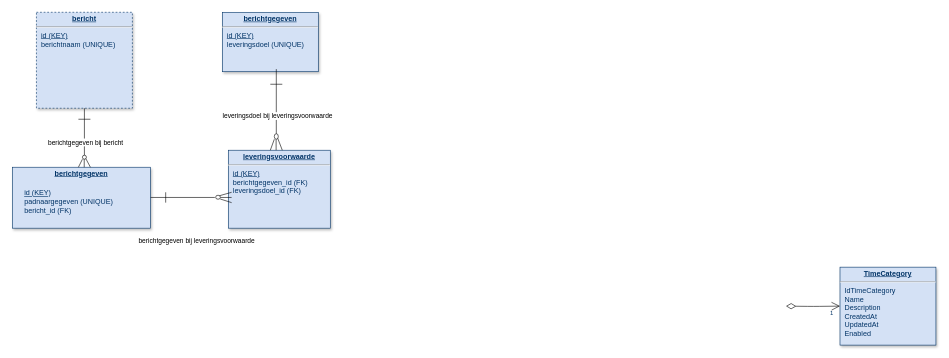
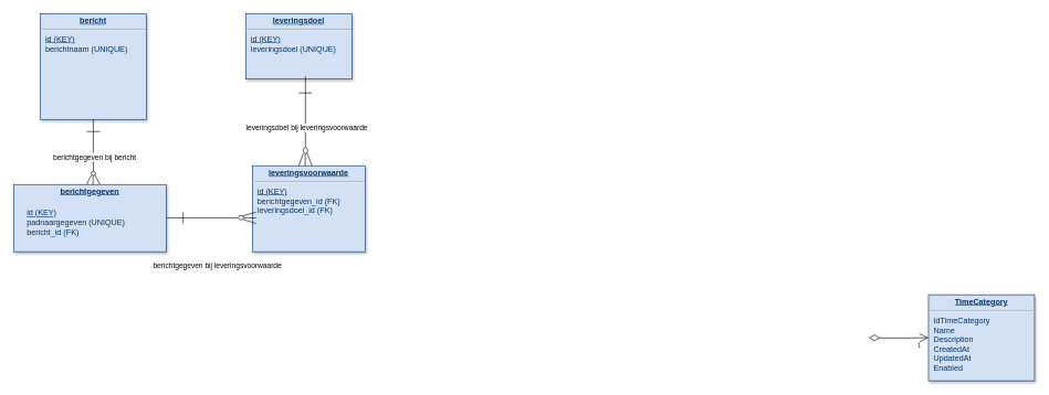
  <mxCell id="0" />
  <mxCell id="1" parent="0" />
  <mxCell id="2" value="&lt;p style=&quot;margin: 0px ; margin-top: 4px ; text-align: center ; text-decoration: underline&quot;&gt;&lt;b&gt;berichtgegeven&lt;/b&gt;&lt;/p&gt;&lt;p style=&quot;margin: 0px ; margin-top: 4px ; text-align: center ; text-decoration: underline&quot;&gt;&lt;b&gt;&lt;br&gt;&lt;/b&gt;&lt;/p&gt;&amp;nbsp; &amp;nbsp; &amp;nbsp; &lt;u&gt;id (KEY)&lt;br&gt;&lt;/u&gt;&lt;span&gt;&amp;nbsp; &amp;nbsp; &amp;nbsp;&amp;nbsp;padnaargegeven (UNIQUE)&lt;u&gt;&lt;br&gt;&lt;/u&gt;&lt;/span&gt;&amp;nbsp; &amp;nbsp; &amp;nbsp; bericht_id (FK)&lt;br&gt;&lt;p style=&quot;margin: 0px ; margin-top: 4px ; text-align: center ; text-decoration: underline&quot;&gt;&lt;b&gt;&lt;br&gt;&lt;/b&gt;&lt;/p&gt;&lt;p style=&quot;margin: 0px ; margin-top: 4px ; text-align: center ; text-decoration: underline&quot;&gt;&lt;br&gt;&lt;/p&gt;" style="verticalAlign=top;align=left;overflow=fill;fontSize=12;fontFamily=Helvetica;html=1;strokeColor=#003366;shadow=1;fillColor=#D4E1F5;fontColor=#003366" parent="1" vertex="1"><mxGeometry x="20" y="278.36" width="230" height="101.64" as="geometry" /></mxCell>
  <mxCell id="3" value="&lt;p style=&quot;margin: 0px; margin-top: 4px; text-align: center; text-decoration: underline;&quot;&gt;&lt;strong&gt;TimeCategory&lt;/strong&gt;&lt;/p&gt;&lt;hr /&gt;&lt;p style=&quot;margin: 0px; margin-left: 8px;&quot;&gt;IdTimeCategory&lt;/p&gt;&lt;p style=&quot;margin: 0px; margin-left: 8px;&quot;&gt;Name&lt;/p&gt;&lt;p style=&quot;margin: 0px; margin-left: 8px;&quot;&gt;Description&lt;/p&gt;&lt;p style=&quot;margin: 0px; margin-left: 8px;&quot;&gt;CreatedAt&lt;/p&gt;&lt;p style=&quot;margin: 0px; margin-left: 8px;&quot;&gt;UpdatedAt&lt;/p&gt;&lt;p style=&quot;margin: 0px; margin-left: 8px;&quot;&gt;Enabled&lt;/p&gt;" style="verticalAlign=top;align=left;overflow=fill;fontSize=12;fontFamily=Helvetica;html=1;strokeColor=#003366;shadow=1;fillColor=#D4E1F5;fontColor=#003366" parent="1" vertex="1"><mxGeometry x="1400" y="445" width="160" height="130" as="geometry" /></mxCell>
  <mxCell id="4" value="" style="endArrow=open;endSize=12;startArrow=diamondThin;startSize=14;startFill=0;edgeStyle=orthogonalEdgeStyle" parent="1" target="3" edge="1"><mxGeometry x="1309.36" y="540" as="geometry"><mxPoint x="1310" y="510" as="sourcePoint" /><mxPoint x="1449.36" y="530" as="targetPoint" /></mxGeometry></mxCell>
  <mxCell id="5" value="1" style="resizable=0;align=right;verticalAlign=top;labelBackgroundColor=#ffffff;fontSize=10;strokeColor=#003366;shadow=1;fillColor=#D4E1F5;fontColor=#003366" parent="4" connectable="0" vertex="1"><mxGeometry x="1" relative="1" as="geometry"><mxPoint x="-10" as="offset" /></mxGeometry></mxCell>
  <mxCell id="6" value="" style="group" parent="1" vertex="1" connectable="0"><mxGeometry x="60" y="20" width="160" height="258.36" as="geometry" /></mxCell>
- <mxCell id="7" value="&lt;p style=&quot;margin: 0px ; margin-top: 4px ; text-align: center ; text-decoration: underline&quot;&gt;&lt;strong&gt;bericht&lt;/strong&gt;&lt;/p&gt;&lt;hr&gt;&lt;p style=&quot;margin: 0px ; margin-left: 8px&quot;&gt;&lt;u&gt;id (KEY)&lt;/u&gt;&lt;/p&gt;&lt;p style=&quot;margin: 0px ; margin-left: 8px&quot;&gt;&lt;span&gt;berichtnaam (UNIQUE)&lt;/span&gt;&lt;/p&gt;" style="verticalAlign=top;align=left;overflow=fill;fontSize=12;fontFamily=Helvetica;html=1;strokeColor=#003366;shadow=1;fillColor=#D4E1F5;fontColor=#003366;dashed=1;" parent="6" vertex="1"><mxGeometry width="160" height="160" as="geometry" /></mxCell>
+ <mxCell id="7" value="&lt;p style=&quot;margin: 0px ; margin-top: 4px ; text-align: center ; text-decoration: underline&quot;&gt;&lt;strong&gt;bericht&lt;/strong&gt;&lt;/p&gt;&lt;hr&gt;&lt;p style=&quot;margin: 0px ; margin-left: 8px&quot;&gt;&lt;u&gt;id (KEY)&lt;/u&gt;&lt;/p&gt;&lt;p style=&quot;margin: 0px ; margin-left: 8px&quot;&gt;&lt;span&gt;berichtnaam (UNIQUE)&lt;/span&gt;&lt;/p&gt;" style="verticalAlign=top;align=left;overflow=fill;fontSize=12;fontFamily=Helvetica;html=1;strokeColor=#003366;shadow=1;fillColor=#D4E1F5;fontColor=#003366" parent="6" vertex="1"><mxGeometry width="160" height="160" as="geometry" /></mxCell>
  <mxCell id="8" value="" style="group" parent="6" vertex="1" connectable="0"><mxGeometry x="70.0" y="178.36" width="20" height="80.0" as="geometry" /></mxCell>
  <mxCell id="9" value="" style="group" parent="8" vertex="1" connectable="0"><mxGeometry y="60" width="20" height="20" as="geometry" /></mxCell>
  <mxCell id="10" value="" style="endArrow=none;html=1;" parent="9" edge="1"><mxGeometry width="50" height="50" relative="1" as="geometry"><mxPoint y="20" as="sourcePoint" /><mxPoint x="6.667" y="6.667" as="targetPoint" /></mxGeometry></mxCell>
  <mxCell id="11" value="" style="endArrow=none;html=1;" parent="9" edge="1"><mxGeometry width="50" height="50" relative="1" as="geometry"><mxPoint x="9.667" y="20" as="sourcePoint" /><mxPoint x="9.667" y="6.667" as="targetPoint" /></mxGeometry></mxCell>
  <mxCell id="12" value="" style="ellipse;whiteSpace=wrap;html=1;" parent="9" vertex="1"><mxGeometry x="6.667" width="6.667" height="6.667" as="geometry" /></mxCell>
  <mxCell id="13" value="" style="endArrow=none;html=1;entryX=1;entryY=1;entryDx=0;entryDy=0;" parent="9" target="12" edge="1"><mxGeometry width="50" height="50" relative="1" as="geometry"><mxPoint x="20" y="20" as="sourcePoint" /><mxPoint x="13.333" y="13.333" as="targetPoint" /></mxGeometry></mxCell>
  <mxCell id="14" value="" style="group" parent="8" vertex="1" connectable="0"><mxGeometry width="20" height="60" as="geometry" /></mxCell>
  <mxCell id="15" value="" style="endArrow=none;html=1;exitX=0.5;exitY=0;exitDx=0;exitDy=0;entryX=0.5;entryY=1;entryDx=0;entryDy=0;" parent="14" target="7" edge="1"><mxGeometry width="50" height="50" relative="1" as="geometry"><mxPoint x="10" y="60" as="sourcePoint" /><mxPoint x="590" y="-140" as="targetPoint" /></mxGeometry></mxCell>
  <mxCell id="16" value="berichtgegeven bij bericht" style="edgeLabel;html=1;align=center;verticalAlign=middle;resizable=0;points=[];" parent="15" vertex="1" connectable="0"><mxGeometry x="-0.434" y="-1" relative="1" as="geometry"><mxPoint as="offset" /></mxGeometry></mxCell>
  <mxCell id="17" value="" style="endArrow=none;html=1;" parent="14" edge="1"><mxGeometry width="50" height="50" relative="1" as="geometry"><mxPoint as="sourcePoint" /><mxPoint x="20" as="targetPoint" /></mxGeometry></mxCell>
  <mxCell id="18" value="" style="group" parent="1" vertex="1" connectable="0"><mxGeometry x="370" y="20" width="160" height="160" as="geometry" /></mxCell>
- <mxCell id="19" value="&lt;p style=&quot;margin: 0px ; margin-top: 4px ; text-align: center ; text-decoration: underline&quot;&gt;&lt;b&gt;berichtgegeven&lt;/b&gt;&lt;/p&gt;&lt;hr&gt;&lt;p style=&quot;margin: 0px ; margin-left: 8px&quot;&gt;&lt;u&gt;id (KEY)&lt;/u&gt;&lt;/p&gt;&lt;p style=&quot;margin: 0px ; margin-left: 8px&quot;&gt;&lt;span&gt;leveringsdoel (UNIQUE)&lt;/span&gt;&lt;/p&gt;" style="verticalAlign=top;align=left;overflow=fill;fontSize=12;fontFamily=Helvetica;html=1;strokeColor=#003366;shadow=1;fillColor=#D4E1F5;fontColor=#003366" parent="18" vertex="1"><mxGeometry width="160" height="99.087" as="geometry" /></mxCell>
+ <mxCell id="19" value="&lt;p style=&quot;margin: 0px ; margin-top: 4px ; text-align: center ; text-decoration: underline&quot;&gt;&lt;b&gt;leveringsdoel&lt;/b&gt;&lt;/p&gt;&lt;hr&gt;&lt;p style=&quot;margin: 0px ; margin-left: 8px&quot;&gt;&lt;u&gt;id (KEY)&lt;/u&gt;&lt;/p&gt;&lt;p style=&quot;margin: 0px ; margin-left: 8px&quot;&gt;&lt;span&gt;leveringsdoel (UNIQUE)&lt;/span&gt;&lt;/p&gt;" style="verticalAlign=top;align=left;overflow=fill;fontSize=12;fontFamily=Helvetica;html=1;strokeColor=#003366;shadow=1;fillColor=#D4E1F5;fontColor=#003366" parent="18" vertex="1"><mxGeometry width="160" height="99.087" as="geometry" /></mxCell>
  <mxCell id="20" value="" style="group" parent="1" vertex="1" connectable="0"><mxGeometry x="380" y="250" width="170" height="160" as="geometry" /></mxCell>
  <mxCell id="21" value="&lt;p style=&quot;margin: 0px ; margin-top: 4px ; text-align: center ; text-decoration: underline&quot;&gt;&lt;b&gt;leveringsvoorwaarde&lt;/b&gt;&lt;/p&gt;&lt;hr&gt;&lt;p style=&quot;margin: 0px ; margin-left: 8px&quot;&gt;&lt;u&gt;id (KEY)&lt;/u&gt;&lt;/p&gt;&lt;p style=&quot;margin: 0px ; margin-left: 8px&quot;&gt;&lt;span&gt;berichtgegeven_id (FK)&lt;/span&gt;&lt;/p&gt;&lt;p style=&quot;margin: 0px ; margin-left: 8px&quot;&gt;&lt;span&gt;leveringsdoel_id (FK)&lt;/span&gt;&lt;/p&gt;" style="verticalAlign=top;align=left;overflow=fill;fontSize=12;fontFamily=Helvetica;html=1;strokeColor=#003366;shadow=1;fillColor=#D4E1F5;fontColor=#003366" parent="20" vertex="1"><mxGeometry width="170" height="130" as="geometry" /></mxCell>
  <mxCell id="22" value="" style="group" parent="1" vertex="1" connectable="0"><mxGeometry x="450" y="140" width="20" height="110" as="geometry" /></mxCell>
  <mxCell id="23" value="" style="group" parent="22" vertex="1" connectable="0"><mxGeometry y="82.5" width="20" height="27.5" as="geometry" /></mxCell>
  <mxCell id="24" value="" style="endArrow=none;html=1;" parent="23" edge="1"><mxGeometry width="50" height="50" relative="1" as="geometry"><mxPoint y="27.5" as="sourcePoint" /><mxPoint x="6.667" y="9.167" as="targetPoint" /></mxGeometry></mxCell>
  <mxCell id="25" value="" style="endArrow=none;html=1;" parent="23" edge="1"><mxGeometry width="50" height="50" relative="1" as="geometry"><mxPoint x="9.667" y="27.5" as="sourcePoint" /><mxPoint x="9.667" y="9.167" as="targetPoint" /></mxGeometry></mxCell>
  <mxCell id="26" value="" style="ellipse;whiteSpace=wrap;html=1;" parent="23" vertex="1"><mxGeometry x="6.667" width="6.667" height="9.167" as="geometry" /></mxCell>
  <mxCell id="27" value="" style="endArrow=none;html=1;entryX=1;entryY=1;entryDx=0;entryDy=0;" parent="23" target="26" edge="1"><mxGeometry width="50" height="50" relative="1" as="geometry"><mxPoint x="20" y="27.5" as="sourcePoint" /><mxPoint x="13.333" y="18.333" as="targetPoint" /></mxGeometry></mxCell>
  <mxCell id="28" value="" style="group" parent="22" vertex="1" connectable="0"><mxGeometry width="20" height="82.5" as="geometry" /></mxCell>
  <mxCell id="29" value="" style="endArrow=none;html=1;exitX=0.5;exitY=0;exitDx=0;exitDy=0;entryX=0.5;entryY=1;entryDx=0;entryDy=0;" parent="28" edge="1"><mxGeometry width="50" height="50" relative="1" as="geometry"><mxPoint x="10" y="82.5" as="sourcePoint" /><mxPoint x="10" y="-25.245" as="targetPoint" /></mxGeometry></mxCell>
  <mxCell id="30" value="leveringsdoel bij leveringsvoorwaarde" style="edgeLabel;html=1;align=center;verticalAlign=middle;resizable=0;points=[];" parent="29" vertex="1" connectable="0"><mxGeometry x="-0.434" y="-1" relative="1" as="geometry"><mxPoint as="offset" /></mxGeometry></mxCell>
  <mxCell id="31" value="" style="endArrow=none;html=1;" parent="28" edge="1"><mxGeometry width="50" height="50" relative="1" as="geometry"><mxPoint as="sourcePoint" /><mxPoint x="20" as="targetPoint" /></mxGeometry></mxCell>
  <mxCell id="32" value="" style="group;rotation=-90;" parent="1" vertex="1" connectable="0"><mxGeometry x="312.5" y="287.5" width="20" height="95" as="geometry" /></mxCell>
  <mxCell id="33" value="" style="group;rotation=-90;" parent="32" vertex="1" connectable="0"><mxGeometry x="49" y="29.191" width="20" height="23.75" as="geometry" /></mxCell>
  <mxCell id="34" value="" style="endArrow=none;html=1;" parent="33" edge="1"><mxGeometry width="50" height="50" relative="1" as="geometry"><mxPoint x="24" y="20.727" as="sourcePoint" /><mxPoint x="5" y="14.682" as="targetPoint" /></mxGeometry></mxCell>
  <mxCell id="35" value="" style="endArrow=none;html=1;" parent="33" edge="1"><mxGeometry width="50" height="50" relative="1" as="geometry"><mxPoint x="24" y="12.091" as="sourcePoint" /><mxPoint x="5" y="12.091" as="targetPoint" /></mxGeometry></mxCell>
  <mxCell id="36" value="" style="ellipse;whiteSpace=wrap;html=1;rotation=-90;" parent="33" vertex="1"><mxGeometry x="-2" y="7.773" width="6.667" height="7.917" as="geometry" /></mxCell>
  <mxCell id="37" value="" style="endArrow=none;html=1;entryX=1;entryY=1;entryDx=0;entryDy=0;" parent="33" target="36" edge="1"><mxGeometry width="50" height="50" relative="1" as="geometry"><mxPoint x="24" y="3.455" as="sourcePoint" /><mxPoint x="15" y="8.636" as="targetPoint" /></mxGeometry></mxCell>
  <mxCell id="38" value="" style="group;rotation=-90;" parent="32" vertex="1" connectable="0"><mxGeometry x="-6" y="5.873" width="20" height="71.25" as="geometry" /></mxCell>
  <mxCell id="39" value="" style="endArrow=none;html=1;exitX=0.5;exitY=0;exitDx=0;exitDy=0;entryX=0.5;entryY=1;entryDx=0;entryDy=0;" parent="38" edge="1"><mxGeometry width="50" height="50" relative="1" as="geometry"><mxPoint x="51" y="35.409" as="sourcePoint" /><mxPoint x="-56" y="35.409" as="targetPoint" /></mxGeometry></mxCell>
  <mxCell id="40" value="berichtgegeven bij leveringsvoorwaarde" style="edgeLabel;html=1;align=center;verticalAlign=middle;resizable=0;points=[];rotation=0;" parent="39" vertex="1" connectable="0"><mxGeometry x="-0.434" y="-1" relative="1" as="geometry"><mxPoint x="-1" y="72.22" as="offset" /></mxGeometry></mxCell>
  <mxCell id="41" value="" style="endArrow=none;html=1;" parent="38" edge="1"><mxGeometry width="50" height="50" relative="1" as="geometry"><mxPoint x="-31" y="44.045" as="sourcePoint" /><mxPoint x="-31" y="26.773" as="targetPoint" /></mxGeometry></mxCell>
